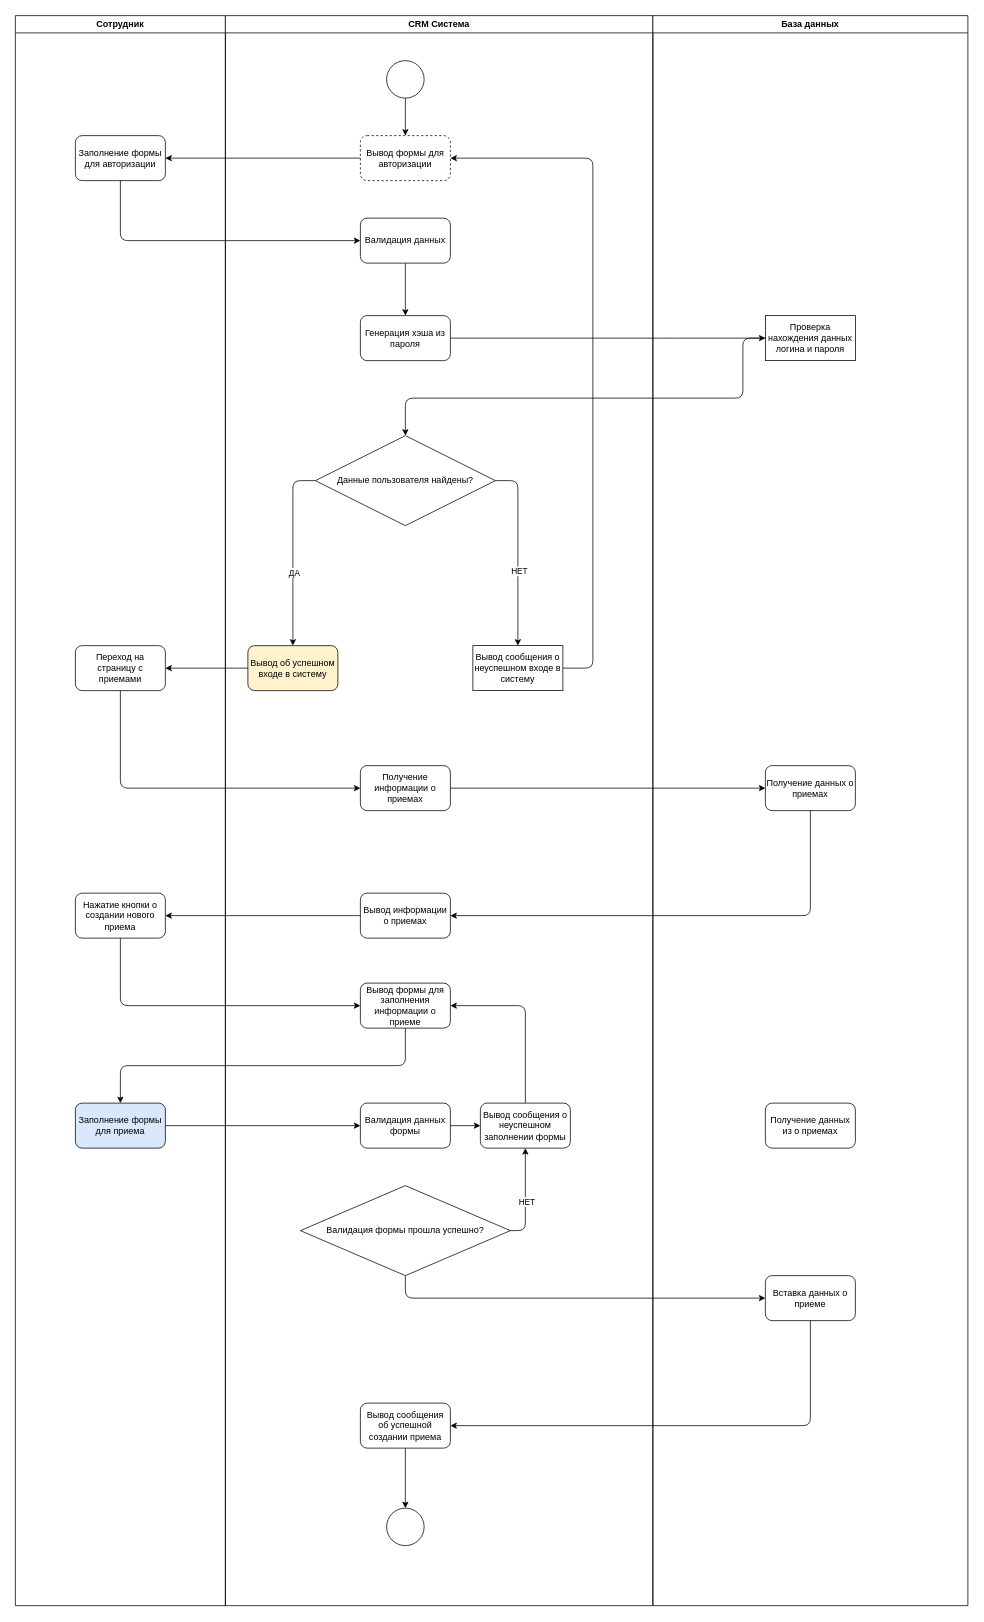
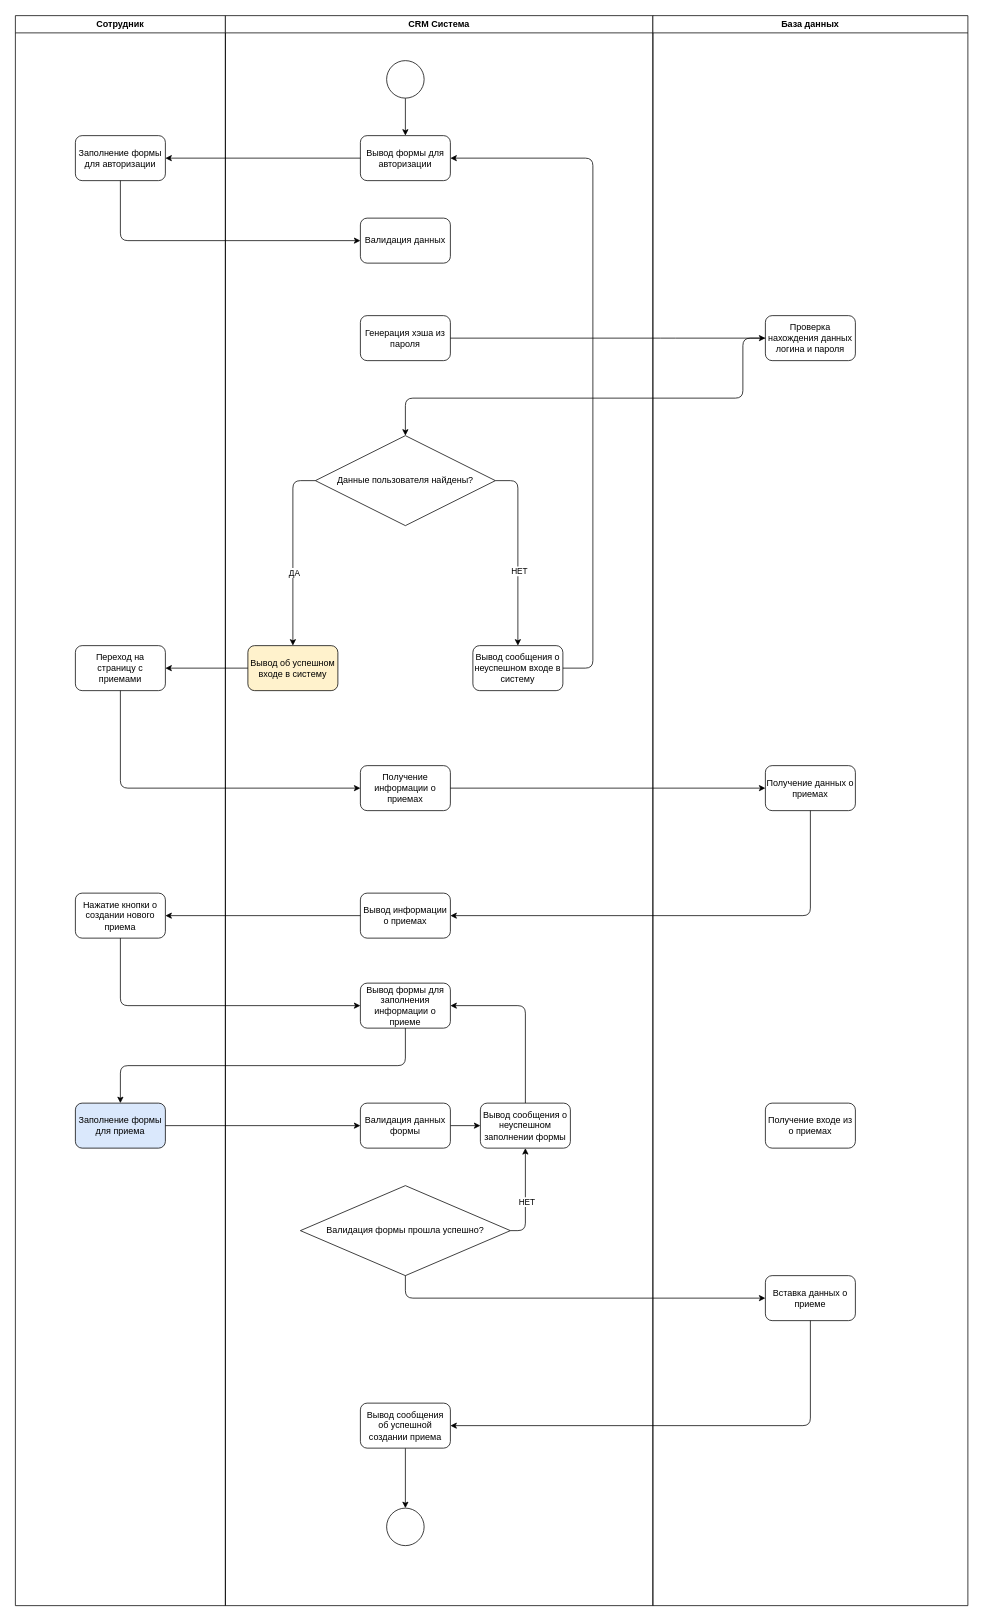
  <mxCell id="0" />
  <mxCell id="1" parent="0" />
  <mxCell id="2" value="Сотрудник" style="swimlane;whiteSpace=wrap;html=1;" vertex="1" parent="1"><mxGeometry x="20" y="20" width="280" height="2120" as="geometry" /></mxCell>
  <mxCell id="3" value="Заполнение формы для авторизации" style="rounded=1;whiteSpace=wrap;html=1;" vertex="1" parent="2"><mxGeometry x="80" y="160" width="120" height="60" as="geometry" /></mxCell>
  <mxCell id="4" value="Переход на страницу с приемами" style="rounded=1;whiteSpace=wrap;html=1;" vertex="1" parent="2"><mxGeometry x="80" y="840" width="120" height="60" as="geometry" /></mxCell>
  <mxCell id="5" value="Нажатие кнопки о создании нового приема" style="rounded=1;whiteSpace=wrap;html=1;" vertex="1" parent="2"><mxGeometry x="80" y="1170" width="120" height="60" as="geometry" /></mxCell>
  <mxCell id="6" value="Заполнение формы для приема" style="rounded=1;whiteSpace=wrap;html=1;fillColor=#dae8fc;" vertex="1" parent="2"><mxGeometry x="80" y="1450" width="120" height="60" as="geometry" /></mxCell>
  <mxCell id="7" value="СRM Система" style="swimlane;whiteSpace=wrap;html=1;" vertex="1" parent="1"><mxGeometry x="300" y="20" width="570" height="2120" as="geometry" /></mxCell>
  <mxCell id="8" style="edgeStyle=none;html=1;entryX=0.5;entryY=0;entryDx=0;entryDy=0;" edge="1" parent="7" source="9" target="10"><mxGeometry relative="1" as="geometry" /></mxCell>
  <mxCell id="9" value="" style="ellipse;whiteSpace=wrap;html=1;aspect=fixed;" vertex="1" parent="7"><mxGeometry x="215" y="60" width="50" height="50" as="geometry" /></mxCell>
- <mxCell id="10" value="Вывод формы для авторизации" style="rounded=1;whiteSpace=wrap;html=1;dashed=1;" vertex="1" parent="7"><mxGeometry x="180" y="160" width="120" height="60" as="geometry" /></mxCell>
- <mxCell id="11" style="edgeStyle=orthogonalEdgeStyle;html=1;" edge="1" parent="7" source="12" target="13"><mxGeometry relative="1" as="geometry" /></mxCell>
+ <mxCell id="10" value="Вывод формы для авторизации" style="rounded=1;whiteSpace=wrap;html=1;" vertex="1" parent="7"><mxGeometry x="180" y="160" width="120" height="60" as="geometry" /></mxCell>
  <mxCell id="12" value="Валидация данных" style="rounded=1;whiteSpace=wrap;html=1;" vertex="1" parent="7"><mxGeometry x="180" y="270" width="120" height="60" as="geometry" /></mxCell>
  <mxCell id="13" value="Генерация хэша из пароля" style="rounded=1;whiteSpace=wrap;html=1;" vertex="1" parent="7"><mxGeometry x="180" y="400" width="120" height="60" as="geometry" /></mxCell>
  <mxCell id="14" style="edgeStyle=orthogonalEdgeStyle;html=1;exitX=0;exitY=0.5;exitDx=0;exitDy=0;entryX=0.5;entryY=0;entryDx=0;entryDy=0;" edge="1" parent="7" source="18" target="19"><mxGeometry relative="1" as="geometry" /></mxCell>
  <mxCell id="15" value="ДА" style="edgeLabel;html=1;align=center;verticalAlign=middle;resizable=0;points=[];" vertex="1" connectable="0" parent="14"><mxGeometry x="0.212" y="1" relative="1" as="geometry"><mxPoint as="offset" /></mxGeometry></mxCell>
  <mxCell id="16" style="edgeStyle=orthogonalEdgeStyle;html=1;exitX=1;exitY=0.5;exitDx=0;exitDy=0;entryX=0.5;entryY=0;entryDx=0;entryDy=0;" edge="1" parent="7" source="18" target="20"><mxGeometry relative="1" as="geometry" /></mxCell>
  <mxCell id="17" value="НЕТ" style="edgeLabel;html=1;align=center;verticalAlign=middle;resizable=0;points=[];" vertex="1" connectable="0" parent="16"><mxGeometry x="0.196" y="1" relative="1" as="geometry"><mxPoint as="offset" /></mxGeometry></mxCell>
  <mxCell id="18" value="Данные пользователя найдены?" style="rhombus;whiteSpace=wrap;html=1;" vertex="1" parent="7"><mxGeometry x="120" y="560" width="240" height="120" as="geometry" /></mxCell>
  <mxCell id="19" value="Вывод об успешном входе в систему" style="rounded=1;whiteSpace=wrap;html=1;fillColor=#fff2cc;" vertex="1" parent="7"><mxGeometry x="30" y="840" width="120" height="60" as="geometry" /></mxCell>
- <mxCell id="20" value="Вывод сообщения о неуспешном входе в систему" style="whiteSpace=wrap;html=1;rounded=0;" vertex="1" parent="7"><mxGeometry x="330" y="840" width="120" height="60" as="geometry" /></mxCell>
+ <mxCell id="20" value="Вывод сообщения о неуспешном входе в систему" style="rounded=1;whiteSpace=wrap;html=1;" vertex="1" parent="7"><mxGeometry x="330" y="840" width="120" height="60" as="geometry" /></mxCell>
  <mxCell id="21" style="edgeStyle=orthogonalEdgeStyle;html=1;entryX=1;entryY=0.5;entryDx=0;entryDy=0;" edge="1" parent="7" source="20" target="10"><mxGeometry relative="1" as="geometry"><mxPoint x="410" y="340" as="targetPoint" /><Array as="points"><mxPoint x="490" y="870" /><mxPoint x="490" y="190" /></Array></mxGeometry></mxCell>
  <mxCell id="22" value="Получение информации о приемах" style="rounded=1;whiteSpace=wrap;html=1;" vertex="1" parent="7"><mxGeometry x="180" y="1000" width="120" height="60" as="geometry" /></mxCell>
  <mxCell id="23" value="Вывод информации о приемах" style="rounded=1;whiteSpace=wrap;html=1;" vertex="1" parent="7"><mxGeometry x="180" y="1170" width="120" height="60" as="geometry" /></mxCell>
  <mxCell id="24" value="Вывод формы для заполнения информации о приеме" style="rounded=1;whiteSpace=wrap;html=1;" vertex="1" parent="7"><mxGeometry x="180" y="1290" width="120" height="60" as="geometry" /></mxCell>
  <mxCell id="25" style="edgeStyle=orthogonalEdgeStyle;html=1;" edge="1" parent="7" source="26" target="31"><mxGeometry relative="1" as="geometry" /></mxCell>
  <mxCell id="26" value="Валидация данных формы" style="rounded=1;whiteSpace=wrap;html=1;" vertex="1" parent="7"><mxGeometry x="180" y="1450" width="120" height="60" as="geometry" /></mxCell>
  <mxCell id="27" style="edgeStyle=orthogonalEdgeStyle;html=1;exitX=1;exitY=0.5;exitDx=0;exitDy=0;" edge="1" parent="7" source="29" target="31"><mxGeometry relative="1" as="geometry" /></mxCell>
  <mxCell id="28" value="НЕТ" style="edgeLabel;html=1;align=center;verticalAlign=middle;resizable=0;points=[];" vertex="1" connectable="0" parent="27"><mxGeometry x="-0.1" y="-1" relative="1" as="geometry"><mxPoint as="offset" /></mxGeometry></mxCell>
  <mxCell id="29" value="Валидация формы прошла успешно?" style="rhombus;whiteSpace=wrap;html=1;" vertex="1" parent="7"><mxGeometry x="100" y="1560" width="280" height="120" as="geometry" /></mxCell>
  <mxCell id="30" style="edgeStyle=orthogonalEdgeStyle;html=1;entryX=1;entryY=0.5;entryDx=0;entryDy=0;" edge="1" parent="7" source="31" target="24"><mxGeometry relative="1" as="geometry"><Array as="points"><mxPoint x="400" y="1320" /></Array></mxGeometry></mxCell>
  <mxCell id="31" value="Вывод сообщения о неуспешном заполнении формы" style="rounded=1;whiteSpace=wrap;html=1;" vertex="1" parent="7"><mxGeometry x="340" y="1450" width="120" height="60" as="geometry" /></mxCell>
  <mxCell id="32" style="edgeStyle=orthogonalEdgeStyle;html=1;" edge="1" parent="7" source="33" target="34"><mxGeometry relative="1" as="geometry" /></mxCell>
  <mxCell id="33" value="Вывод сообщения об успешной создании приема" style="rounded=1;whiteSpace=wrap;html=1;" vertex="1" parent="7"><mxGeometry x="180" y="1850" width="120" height="60" as="geometry" /></mxCell>
  <mxCell id="34" value="" style="ellipse;whiteSpace=wrap;html=1;aspect=fixed;" vertex="1" parent="7"><mxGeometry x="215" y="1990" width="50" height="50" as="geometry" /></mxCell>
  <mxCell id="35" style="edgeStyle=none;html=1;entryX=1;entryY=0.5;entryDx=0;entryDy=0;" edge="1" parent="1" source="10" target="3"><mxGeometry relative="1" as="geometry" /></mxCell>
  <mxCell id="36" value="База данных" style="swimlane;whiteSpace=wrap;html=1;" vertex="1" parent="1"><mxGeometry x="870" y="20" width="420" height="2120" as="geometry" /></mxCell>
- <mxCell id="37" value="Проверка нахождения данных логина и пароля" style="whiteSpace=wrap;html=1;rounded=0;" vertex="1" parent="36"><mxGeometry x="150" y="400" width="120" height="60" as="geometry" /></mxCell>
+ <mxCell id="37" value="Проверка нахождения данных логина и пароля" style="rounded=1;whiteSpace=wrap;html=1;" vertex="1" parent="36"><mxGeometry x="150" y="400" width="120" height="60" as="geometry" /></mxCell>
  <mxCell id="38" value="Получение данных о приемах" style="rounded=1;whiteSpace=wrap;html=1;" vertex="1" parent="36"><mxGeometry x="150" y="1000" width="120" height="60" as="geometry" /></mxCell>
- <mxCell id="39" value="Получение данных из о приемах" style="rounded=1;whiteSpace=wrap;html=1;" vertex="1" parent="36"><mxGeometry x="150" y="1450" width="120" height="60" as="geometry" /></mxCell>
+ <mxCell id="39" value="Получение входе из о приемах" style="rounded=1;whiteSpace=wrap;html=1;" vertex="1" parent="36"><mxGeometry x="150" y="1450" width="120" height="60" as="geometry" /></mxCell>
  <mxCell id="40" value="Вставка данных о приеме" style="rounded=1;whiteSpace=wrap;html=1;" vertex="1" parent="36"><mxGeometry x="150" y="1680" width="120" height="60" as="geometry" /></mxCell>
  <mxCell id="41" style="edgeStyle=orthogonalEdgeStyle;html=1;entryX=0;entryY=0.5;entryDx=0;entryDy=0;" edge="1" parent="1" source="3" target="12"><mxGeometry relative="1" as="geometry"><Array as="points"><mxPoint x="160" y="320" /></Array></mxGeometry></mxCell>
  <mxCell id="42" style="edgeStyle=orthogonalEdgeStyle;html=1;" edge="1" parent="1" source="13" target="37"><mxGeometry relative="1" as="geometry"><Array as="points"><mxPoint x="890" y="450" /><mxPoint x="890" y="450" /></Array></mxGeometry></mxCell>
  <mxCell id="43" style="edgeStyle=orthogonalEdgeStyle;html=1;" edge="1" parent="1" source="37" target="18"><mxGeometry relative="1" as="geometry"><Array as="points"><mxPoint x="990" y="530" /><mxPoint x="540" y="530" /></Array></mxGeometry></mxCell>
  <mxCell id="44" style="edgeStyle=orthogonalEdgeStyle;html=1;" edge="1" parent="1" source="19" target="4"><mxGeometry relative="1" as="geometry" /></mxCell>
  <mxCell id="45" style="edgeStyle=orthogonalEdgeStyle;html=1;entryX=0;entryY=0.5;entryDx=0;entryDy=0;" edge="1" parent="1" source="4" target="22"><mxGeometry relative="1" as="geometry"><Array as="points"><mxPoint x="160" y="1050" /></Array></mxGeometry></mxCell>
  <mxCell id="46" style="edgeStyle=orthogonalEdgeStyle;html=1;" edge="1" parent="1" source="22" target="38"><mxGeometry relative="1" as="geometry" /></mxCell>
  <mxCell id="47" style="edgeStyle=orthogonalEdgeStyle;html=1;entryX=1;entryY=0.5;entryDx=0;entryDy=0;" edge="1" parent="1" source="38" target="23"><mxGeometry relative="1" as="geometry"><Array as="points"><mxPoint x="1080" y="1220" /></Array></mxGeometry></mxCell>
  <mxCell id="48" style="edgeStyle=orthogonalEdgeStyle;html=1;" edge="1" parent="1" source="23" target="5"><mxGeometry relative="1" as="geometry" /></mxCell>
  <mxCell id="49" style="edgeStyle=orthogonalEdgeStyle;html=1;entryX=0;entryY=0.5;entryDx=0;entryDy=0;" edge="1" parent="1" source="5" target="24"><mxGeometry relative="1" as="geometry"><Array as="points"><mxPoint x="160" y="1340" /></Array></mxGeometry></mxCell>
  <mxCell id="50" style="edgeStyle=orthogonalEdgeStyle;html=1;" edge="1" parent="1" source="24" target="6"><mxGeometry relative="1" as="geometry"><Array as="points"><mxPoint x="540" y="1420" /><mxPoint x="160" y="1420" /></Array></mxGeometry></mxCell>
  <mxCell id="51" style="edgeStyle=orthogonalEdgeStyle;html=1;entryX=0;entryY=0.5;entryDx=0;entryDy=0;" edge="1" parent="1" source="6" target="26"><mxGeometry relative="1" as="geometry" /></mxCell>
  <mxCell id="52" style="edgeStyle=orthogonalEdgeStyle;html=1;" edge="1" parent="1" source="29" target="40"><mxGeometry relative="1" as="geometry"><Array as="points"><mxPoint x="540" y="1730" /></Array></mxGeometry></mxCell>
  <mxCell id="53" style="edgeStyle=orthogonalEdgeStyle;html=1;entryX=1;entryY=0.5;entryDx=0;entryDy=0;" edge="1" parent="1" source="40" target="33"><mxGeometry relative="1" as="geometry"><Array as="points"><mxPoint x="1080" y="1900" /></Array></mxGeometry></mxCell>
